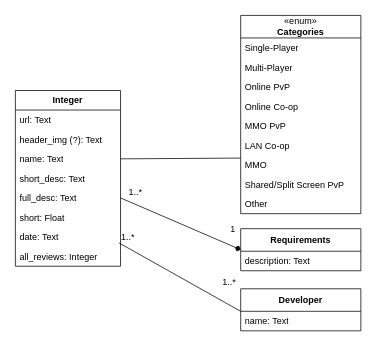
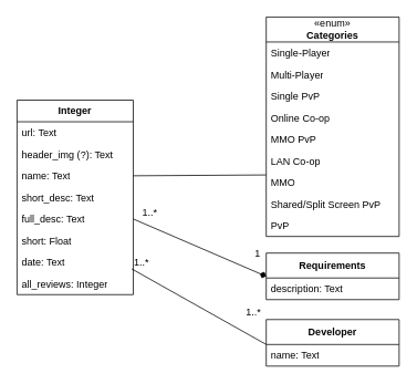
  <mxCell id="0" />
  <mxCell id="1" parent="0" />
  <mxCell id="2" value="&lt;b&gt;Integer&lt;/b&gt;" style="swimlane;fontStyle=0;childLayout=stackLayout;horizontal=1;startSize=26;fillColor=none;horizontalStack=0;resizeParent=1;resizeParentMax=0;resizeLast=0;collapsible=1;marginBottom=0;whiteSpace=wrap;html=1;" parent="1" vertex="1"><mxGeometry x="20" y="120" width="140" height="234" as="geometry" /></mxCell>
  <mxCell id="3" value="url: Text" style="text;strokeColor=none;fillColor=none;align=left;verticalAlign=top;spacingLeft=4;spacingRight=4;overflow=hidden;rotatable=0;points=[[0,0.5],[1,0.5]];portConstraint=eastwest;whiteSpace=wrap;html=1;" parent="2" vertex="1"><mxGeometry y="26" width="140" height="26" as="geometry" /></mxCell>
  <mxCell id="4" value="header_img (?): Text" style="text;strokeColor=none;fillColor=none;align=left;verticalAlign=top;spacingLeft=4;spacingRight=4;overflow=hidden;rotatable=0;points=[[0,0.5],[1,0.5]];portConstraint=eastwest;whiteSpace=wrap;html=1;" parent="2" vertex="1"><mxGeometry y="52" width="140" height="26" as="geometry" /></mxCell>
  <mxCell id="5" value="name: Text" style="text;strokeColor=none;fillColor=none;align=left;verticalAlign=top;spacingLeft=4;spacingRight=4;overflow=hidden;rotatable=0;points=[[0,0.5],[1,0.5]];portConstraint=eastwest;whiteSpace=wrap;html=1;" parent="2" vertex="1"><mxGeometry y="78" width="140" height="26" as="geometry" /></mxCell>
  <mxCell id="6" value="short_desc: Text" style="text;strokeColor=none;fillColor=none;align=left;verticalAlign=top;spacingLeft=4;spacingRight=4;overflow=hidden;rotatable=0;points=[[0,0.5],[1,0.5]];portConstraint=eastwest;whiteSpace=wrap;html=1;" parent="2" vertex="1"><mxGeometry y="104" width="140" height="26" as="geometry" /></mxCell>
  <mxCell id="7" value="full_desc: Text" style="text;strokeColor=none;fillColor=none;align=left;verticalAlign=top;spacingLeft=4;spacingRight=4;overflow=hidden;rotatable=0;points=[[0,0.5],[1,0.5]];portConstraint=eastwest;whiteSpace=wrap;html=1;" parent="2" vertex="1"><mxGeometry y="130" width="140" height="26" as="geometry" /></mxCell>
  <mxCell id="8" value="short: Float" style="text;strokeColor=none;fillColor=none;align=left;verticalAlign=top;spacingLeft=4;spacingRight=4;overflow=hidden;rotatable=0;points=[[0,0.5],[1,0.5]];portConstraint=eastwest;whiteSpace=wrap;html=1;" parent="2" vertex="1"><mxGeometry y="156" width="140" height="26" as="geometry" /></mxCell>
  <mxCell id="9" value="date: Text" style="text;strokeColor=none;fillColor=none;align=left;verticalAlign=top;spacingLeft=4;spacingRight=4;overflow=hidden;rotatable=0;points=[[0,0.5],[1,0.5]];portConstraint=eastwest;whiteSpace=wrap;html=1;" parent="2" vertex="1"><mxGeometry y="182" width="140" height="26" as="geometry" /></mxCell>
  <mxCell id="10" value="all_reviews: Integer" style="text;strokeColor=none;fillColor=none;align=left;verticalAlign=top;spacingLeft=4;spacingRight=4;overflow=hidden;rotatable=0;points=[[0,0.5],[1,0.5]];portConstraint=eastwest;whiteSpace=wrap;html=1;" parent="2" vertex="1"><mxGeometry y="208" width="140" height="26" as="geometry" /></mxCell>
  <mxCell id="11" value="«enum»&lt;br&gt;&lt;b&gt;Categories&lt;/b&gt;" style="swimlane;fontStyle=0;childLayout=stackLayout;horizontal=1;startSize=30;fillColor=none;horizontalStack=0;resizeParent=1;resizeParentMax=0;resizeLast=0;collapsible=1;marginBottom=0;whiteSpace=wrap;html=1;" parent="1" vertex="1"><mxGeometry x="320" y="20" width="160" height="264" as="geometry" /></mxCell>
  <mxCell id="12" value="Single-Player" style="text;strokeColor=none;fillColor=none;align=left;verticalAlign=top;spacingLeft=4;spacingRight=4;overflow=hidden;rotatable=0;points=[[0,0.5],[1,0.5]];portConstraint=eastwest;whiteSpace=wrap;html=1;" parent="11" vertex="1"><mxGeometry y="30" width="160" height="26" as="geometry" /></mxCell>
  <mxCell id="13" value="Multi-Player" style="text;strokeColor=none;fillColor=none;align=left;verticalAlign=top;spacingLeft=4;spacingRight=4;overflow=hidden;rotatable=0;points=[[0,0.5],[1,0.5]];portConstraint=eastwest;whiteSpace=wrap;html=1;" parent="11" vertex="1"><mxGeometry y="56" width="160" height="26" as="geometry" /></mxCell>
- <mxCell id="14" value="Online PvP" style="text;strokeColor=none;fillColor=none;align=left;verticalAlign=top;spacingLeft=4;spacingRight=4;overflow=hidden;rotatable=0;points=[[0,0.5],[1,0.5]];portConstraint=eastwest;whiteSpace=wrap;html=1;" parent="11" vertex="1"><mxGeometry y="82" width="160" height="26" as="geometry" /></mxCell>
+ <mxCell id="14" value="Single PvP" style="text;strokeColor=none;fillColor=none;align=left;verticalAlign=top;spacingLeft=4;spacingRight=4;overflow=hidden;rotatable=0;points=[[0,0.5],[1,0.5]];portConstraint=eastwest;whiteSpace=wrap;html=1;" parent="11" vertex="1"><mxGeometry y="82" width="160" height="26" as="geometry" /></mxCell>
  <mxCell id="15" value="Online Co-op" style="text;strokeColor=none;fillColor=none;align=left;verticalAlign=top;spacingLeft=4;spacingRight=4;overflow=hidden;rotatable=0;points=[[0,0.5],[1,0.5]];portConstraint=eastwest;whiteSpace=wrap;html=1;" parent="11" vertex="1"><mxGeometry y="108" width="160" height="26" as="geometry" /></mxCell>
  <mxCell id="16" value="MMO PvP" style="text;strokeColor=none;fillColor=none;align=left;verticalAlign=top;spacingLeft=4;spacingRight=4;overflow=hidden;rotatable=0;points=[[0,0.5],[1,0.5]];portConstraint=eastwest;whiteSpace=wrap;html=1;" parent="11" vertex="1"><mxGeometry y="134" width="160" height="26" as="geometry" /></mxCell>
  <mxCell id="17" value="LAN Co-op" style="text;strokeColor=none;fillColor=none;align=left;verticalAlign=top;spacingLeft=4;spacingRight=4;overflow=hidden;rotatable=0;points=[[0,0.5],[1,0.5]];portConstraint=eastwest;whiteSpace=wrap;html=1;" parent="11" vertex="1"><mxGeometry y="160" width="160" height="26" as="geometry" /></mxCell>
  <mxCell id="18" value="MMO" style="text;strokeColor=none;fillColor=none;align=left;verticalAlign=top;spacingLeft=4;spacingRight=4;overflow=hidden;rotatable=0;points=[[0,0.5],[1,0.5]];portConstraint=eastwest;whiteSpace=wrap;html=1;" parent="11" vertex="1"><mxGeometry y="186" width="160" height="26" as="geometry" /></mxCell>
  <mxCell id="19" value="Shared/Split Screen PvP" style="text;strokeColor=none;fillColor=none;align=left;verticalAlign=top;spacingLeft=4;spacingRight=4;overflow=hidden;rotatable=0;points=[[0,0.5],[1,0.5]];portConstraint=eastwest;whiteSpace=wrap;html=1;" vertex="1" parent="11"><mxGeometry y="212" width="160" height="26" as="geometry" /></mxCell>
- <mxCell id="20" value="Other" style="text;strokeColor=none;fillColor=none;align=left;verticalAlign=top;spacingLeft=4;spacingRight=4;overflow=hidden;rotatable=0;points=[[0,0.5],[1,0.5]];portConstraint=eastwest;whiteSpace=wrap;html=1;" parent="11" vertex="1"><mxGeometry y="238" width="160" height="26" as="geometry" /></mxCell>
+ <mxCell id="20" value="PvP" style="text;strokeColor=none;fillColor=none;align=left;verticalAlign=top;spacingLeft=4;spacingRight=4;overflow=hidden;rotatable=0;points=[[0,0.5],[1,0.5]];portConstraint=eastwest;whiteSpace=wrap;html=1;" parent="11" vertex="1"><mxGeometry y="238" width="160" height="26" as="geometry" /></mxCell>
  <mxCell id="21" value="&lt;b&gt;Requirements&lt;/b&gt;" style="swimlane;fontStyle=0;childLayout=stackLayout;horizontal=1;startSize=30;fillColor=none;horizontalStack=0;resizeParent=1;resizeParentMax=0;resizeLast=0;collapsible=1;marginBottom=0;whiteSpace=wrap;html=1;" parent="1" vertex="1"><mxGeometry x="320" y="304" width="160" height="56" as="geometry" /></mxCell>
  <mxCell id="22" value="description: Text" style="text;strokeColor=none;fillColor=none;align=left;verticalAlign=top;spacingLeft=4;spacingRight=4;overflow=hidden;rotatable=0;points=[[0,0.5],[1,0.5]];portConstraint=eastwest;whiteSpace=wrap;html=1;" parent="21" vertex="1"><mxGeometry y="30" width="160" height="26" as="geometry" /></mxCell>
  <mxCell id="23" value="" style="endArrow=none;html=1;rounded=0;exitX=1;exitY=0.5;exitDx=0;exitDy=0;entryX=0;entryY=0.154;entryDx=0;entryDy=0;entryPerimeter=0;" parent="1" source="5" target="18" edge="1"><mxGeometry width="50" height="50" relative="1" as="geometry"><mxPoint x="430" y="190" as="sourcePoint" /><mxPoint x="480" y="140" as="targetPoint" /></mxGeometry></mxCell>
  <mxCell id="24" value="" style="endArrow=diamond;html=1;rounded=0;exitX=1;exitY=0.5;exitDx=0;exitDy=0;entryX=0;entryY=0.5;entryDx=0;entryDy=0;" parent="1" source="7" target="21" edge="1"><mxGeometry width="50" height="50" relative="1" as="geometry"><mxPoint x="160" y="289" as="sourcePoint" /><mxPoint x="331" y="115" as="targetPoint" /></mxGeometry></mxCell>
  <mxCell id="25" value="1..*" style="text;html=1;strokeColor=none;fillColor=none;align=center;verticalAlign=middle;whiteSpace=wrap;rounded=0;" parent="1" vertex="1"><mxGeometry x="150" y="240" width="60" height="30" as="geometry" /></mxCell>
  <mxCell id="26" value="1" style="text;html=1;strokeColor=none;fillColor=none;align=center;verticalAlign=middle;whiteSpace=wrap;rounded=0;" parent="1" vertex="1"><mxGeometry x="280" y="290" width="60" height="30" as="geometry" /></mxCell>
  <mxCell id="27" value="&lt;b&gt;Developer&lt;/b&gt;" style="swimlane;fontStyle=0;childLayout=stackLayout;horizontal=1;startSize=30;fillColor=none;horizontalStack=0;resizeParent=1;resizeParentMax=0;resizeLast=0;collapsible=1;marginBottom=0;whiteSpace=wrap;html=1;" parent="1" vertex="1"><mxGeometry x="320" y="384" width="160" height="56" as="geometry" /></mxCell>
  <mxCell id="28" value="name: Text" style="text;strokeColor=none;fillColor=none;align=left;verticalAlign=top;spacingLeft=4;spacingRight=4;overflow=hidden;rotatable=0;points=[[0,0.5],[1,0.5]];portConstraint=eastwest;whiteSpace=wrap;html=1;" parent="27" vertex="1"><mxGeometry y="30" width="160" height="26" as="geometry" /></mxCell>
  <mxCell id="29" value="" style="endArrow=none;html=1;rounded=0;entryX=0;entryY=0;entryDx=0;entryDy=0;entryPerimeter=0;exitX=0.986;exitY=0.808;exitDx=0;exitDy=0;exitPerimeter=0;" parent="1" source="9" target="28" edge="1"><mxGeometry width="50" height="50" relative="1" as="geometry"><mxPoint x="160" y="289" as="sourcePoint" /><mxPoint x="330" y="325" as="targetPoint" /></mxGeometry></mxCell>
  <mxCell id="30" value="1..*" style="text;html=1;strokeColor=none;fillColor=none;align=center;verticalAlign=middle;whiteSpace=wrap;rounded=0;" parent="1" vertex="1"><mxGeometry x="140" y="300" width="60" height="30" as="geometry" /></mxCell>
  <mxCell id="31" value="1..*" style="text;html=1;strokeColor=none;fillColor=none;align=center;verticalAlign=middle;whiteSpace=wrap;rounded=0;" parent="1" vertex="1"><mxGeometry x="275" y="360" width="60" height="30" as="geometry" /></mxCell>
